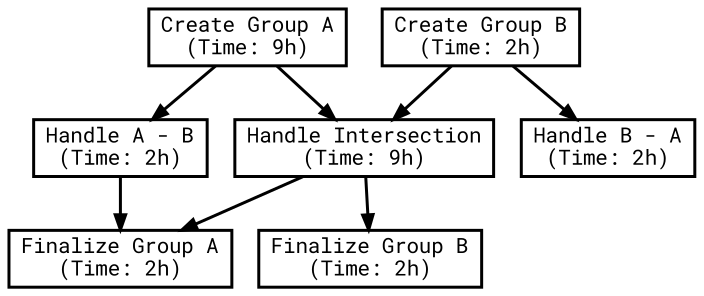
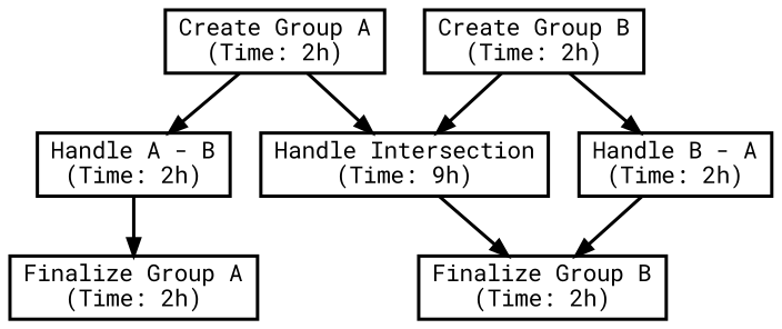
  digraph {
    fontname="Roboto Mono"
    node [fontname="Roboto Mono" penwidth=2 shape=box]
    edge [fontname="Roboto Mono" style=bold]
-   n1 [label="Create Group A\n(Time: 9h)"]
+   n1 [label="Create Group A\n(Time: 2h)"]
    n2 [label="Handle A - B\n(Time: 2h)"]
    n3 [label="Handle Intersection\n(Time: 9h)"]
    n4 [label="Finalize Group A\n(Time: 2h)"]
    n5 [label="Finalize Group B\n(Time: 2h)"]
    n6 [label="Create Group B\n(Time: 2h)"]
    n7 [label="Handle B - A\n(Time: 2h)"]
    n1 -> n2
    n1 -> n3
    n2 -> n4
-   n3 -> n4
    n3 -> n5
    n6 -> n3
    n6 -> n7
+   n7 -> n5
  }
